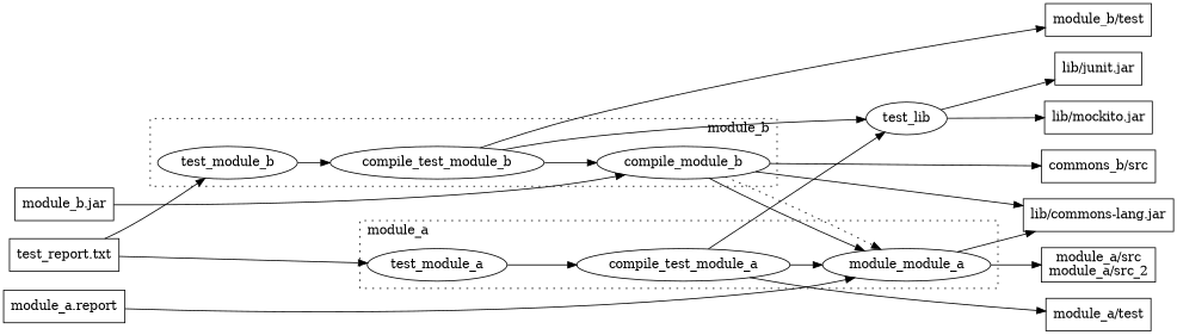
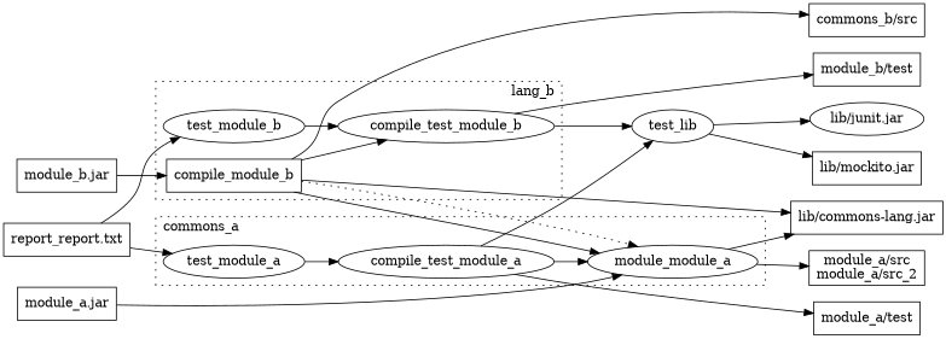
  digraph {
    compound=true
    rankdir=LR
    node [shape=box]
    "module_b/test"
    n2 [label="module_a/src\nmodule_a/src_2"]
    "module_a/test"
    n4 [label="commons_b/src"]
    "lib/mockito.jar"
    "lib/commons-lang.jar"
-   "lib/junit.jar"
-   "module_a.jar" [label="module_a.report"]
+   "lib/junit.jar" [shape=ellipse]
+   "module_a.jar"
    "module_b.jar"
-   "test_report.txt"
+   "test_report.txt" [label="report_report.txt"]
    n11 [label=module_module_a shape=oval]
    compile_test_module_a [shape=oval]
    test_module_a [shape=oval]
-   compile_module_b [shape=oval]
+   compile_module_b
    test_module_b [shape=oval]
    compile_test_module_b [shape=oval]
    test_lib [shape=oval]
    subgraph sub_1 {
      rank=same
      "module_b/test"
      n2
      "module_a/test"
      n4
      "lib/mockito.jar"
      "lib/commons-lang.jar"
      "lib/junit.jar"
    }
    subgraph sub_2 {
      rank=same
      "module_a.jar"
      "module_b.jar"
      "test_report.txt"
    }
    subgraph cluster_3 {
      color=black
-     label=module_a
+     label=commons_a
      labeljust=l
      style=dotted
      n11
      compile_test_module_a
      test_module_a
    }
    subgraph cluster_4 {
      color=black
-     label=module_b
+     label=lang_b
      labeljust=r
      style=dotted
      compile_module_b
      test_module_b
      compile_test_module_b
    }
    "module_a.jar" -> n11
    "module_b.jar" -> compile_module_b
    "test_report.txt" -> test_module_a
    "test_report.txt" -> test_module_b
    n11 -> n2
    n11 -> "lib/commons-lang.jar"
    compile_test_module_a -> "module_a/test"
    compile_test_module_a -> n11
    compile_test_module_a -> test_lib
    test_module_a -> compile_test_module_a
    compile_module_b -> n4
    compile_module_b -> "lib/commons-lang.jar"
    compile_module_b -> n11
    compile_module_b -> n11 [style=dotted]
    test_module_b -> compile_test_module_b
    compile_test_module_b -> "module_b/test"
-   compile_test_module_b -> compile_module_b
+   compile_module_b -> compile_test_module_b
    compile_test_module_b -> test_lib
    test_lib -> "lib/mockito.jar"
    test_lib -> "lib/junit.jar"
  }
